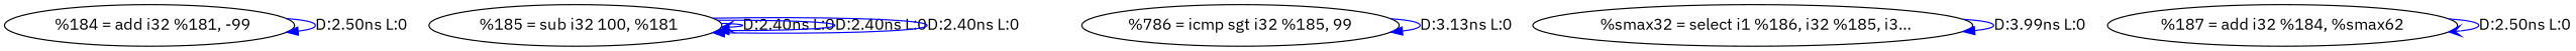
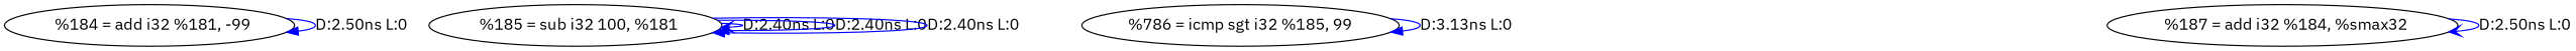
  digraph {
    fontname="IBM Plex Sans"
    node [fontname="IBM Plex Sans"]
    edge [arrowhead=normal color=blue fontname="IBM Plex Sans"]
    n1 [label="  %184 = add i32 %181, -99"]
    n2 [label="  %185 = sub i32 100, %181"]
    n3 [label="%786 = icmp sgt i32 %185, 99"]
-   n4 [label="  %smax32 = select i1 %186, i32 %185, i3..."]
-   n5 [label="%187 = add i32 %184, %smax62"]
+   n5 [label="  %187 = add i32 %184, %smax32"]
    n1 -> n1 [label="D:2.50ns L:0"]
    n2 -> n2 [arrowhead=vee label="D:2.40ns L:0"]
    n2 -> n2 [label="D:2.40ns L:0"]
    n2 -> n2 [label="D:2.40ns L:0"]
    n3 -> n3 [label="D:3.13ns L:0"]
-   n4 -> n4 [label="D:3.99ns L:0"]
    n5 -> n5 [arrowhead=vee label="D:2.50ns L:0"]
  }
